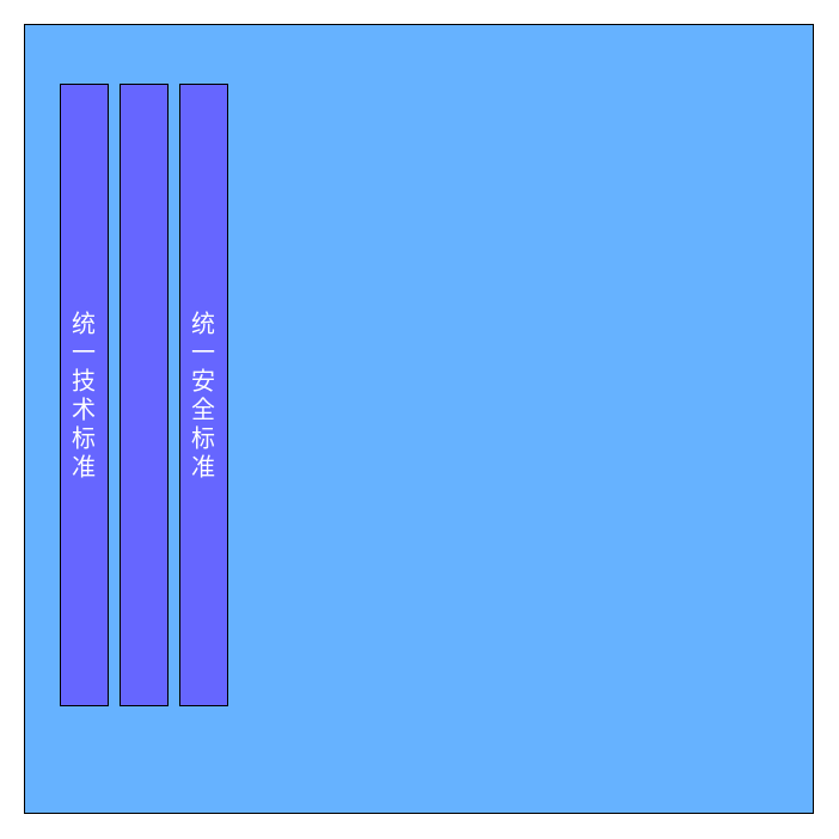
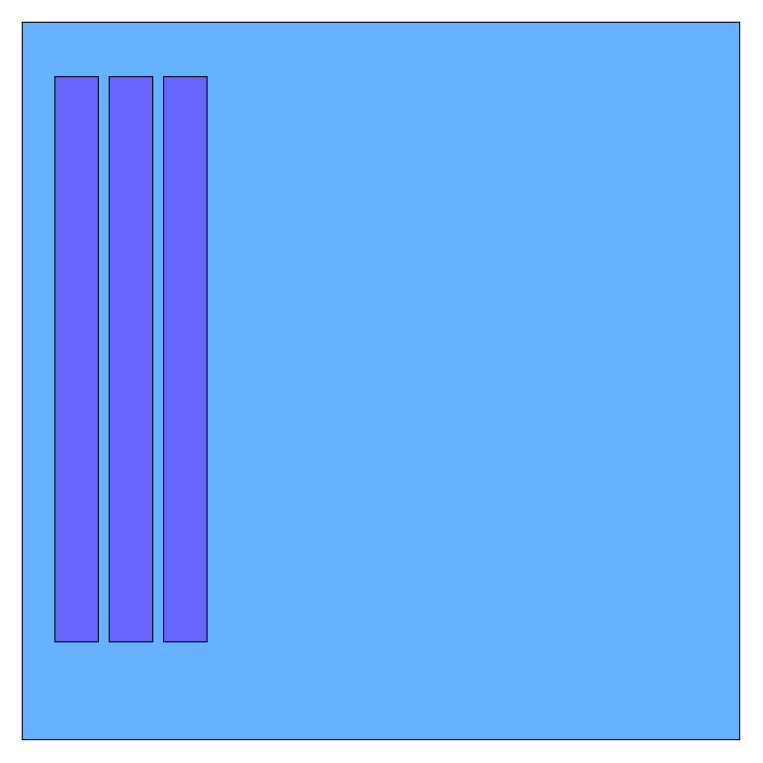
  <mxCell id="0" />
  <mxCell id="1" parent="0" />
  <mxCell id="2" value="" style="whiteSpace=wrap;html=1;aspect=fixed;fillColor=#66B2FF;" vertex="1" parent="1"><mxGeometry x="20" y="20" width="660" height="660" as="geometry" /></mxCell>
  <mxCell id="3" value="" style="rounded=0;whiteSpace=wrap;html=1;fillColor=#6666FF;" vertex="1" parent="1"><mxGeometry x="50" y="70" width="40" height="520" as="geometry" /></mxCell>
- <mxCell id="4" value="&lt;font style=&quot;font-size: 20px&quot; color=&quot;#ffffff&quot;&gt;统一技术标准&lt;/font&gt;" style="text;html=1;strokeColor=none;fillColor=none;align=center;verticalAlign=middle;whiteSpace=wrap;rounded=0;" vertex="1" parent="1"><mxGeometry x="50" y="175" width="40" height="310" as="geometry" /></mxCell>
  <mxCell id="5" value="" style="rounded=0;whiteSpace=wrap;html=1;fillColor=#6666FF;" vertex="1" parent="1"><mxGeometry x="100" y="70" width="40" height="520" as="geometry" /></mxCell>
  <mxCell id="6" value="" style="rounded=0;whiteSpace=wrap;html=1;fillColor=#6666FF;" vertex="1" parent="1"><mxGeometry x="150" y="70" width="40" height="520" as="geometry" /></mxCell>
- <mxCell id="7" value="&lt;font style=&quot;font-size: 20px&quot; color=&quot;#ffffff&quot;&gt;统一安全标准&lt;/font&gt;" style="text;html=1;strokeColor=none;fillColor=none;align=center;verticalAlign=middle;whiteSpace=wrap;rounded=0;" vertex="1" parent="1"><mxGeometry x="150" y="175" width="40" height="310" as="geometry" /></mxCell>
